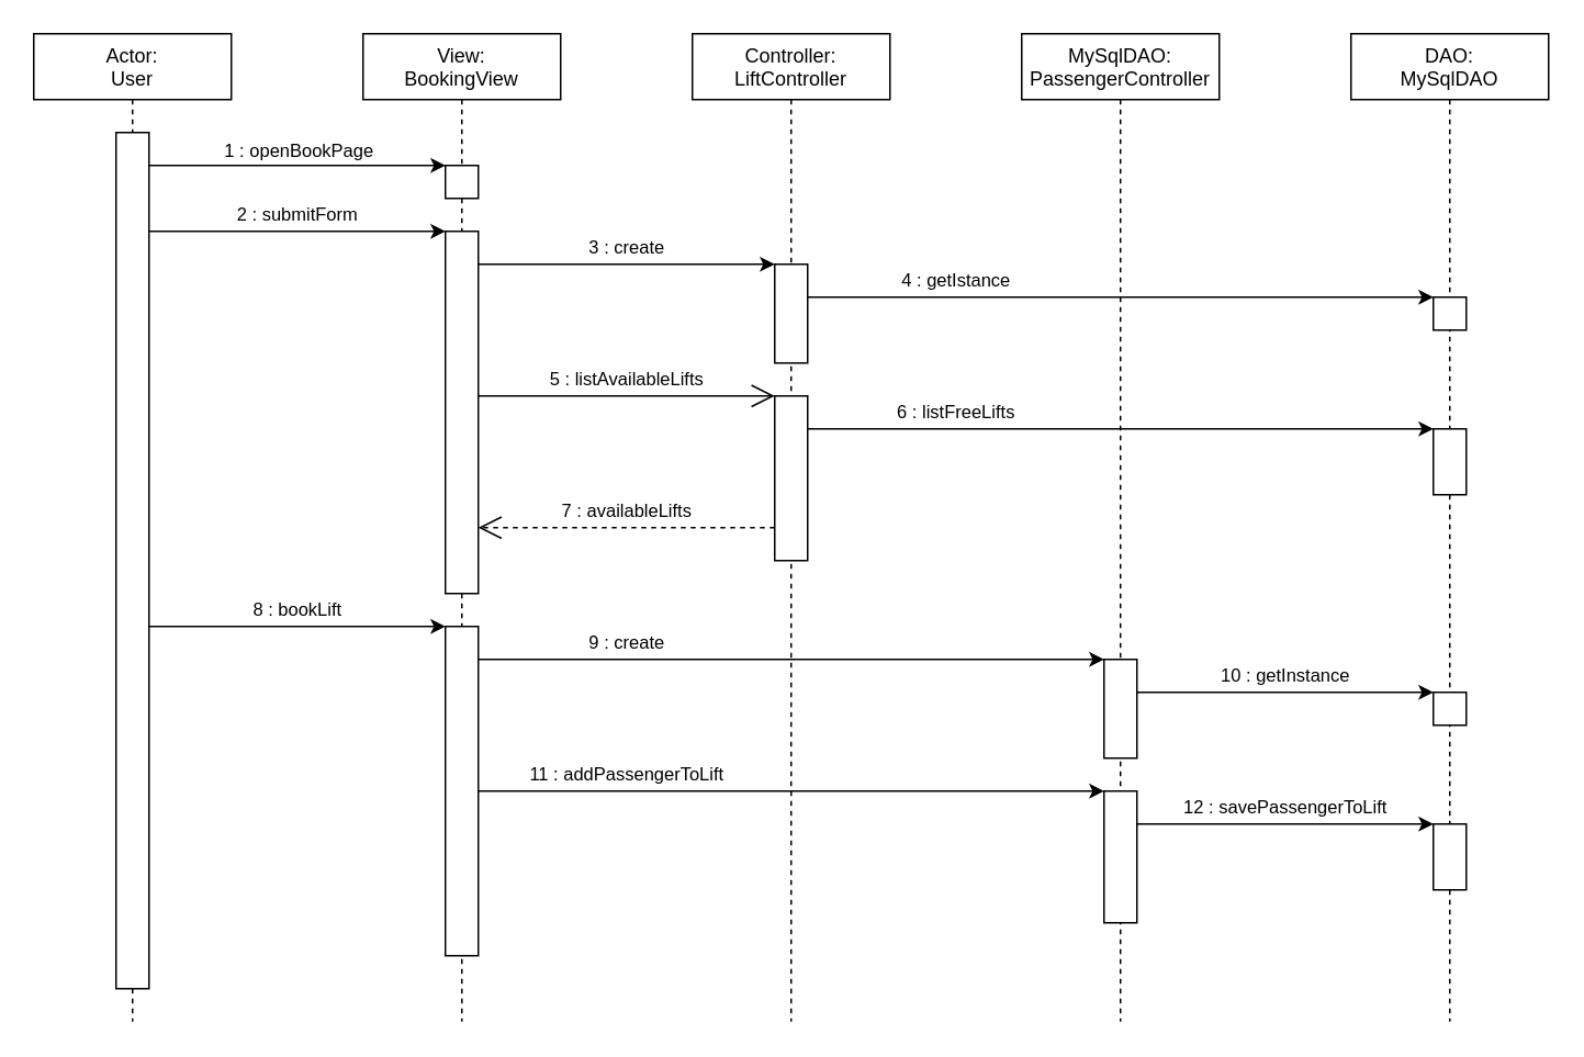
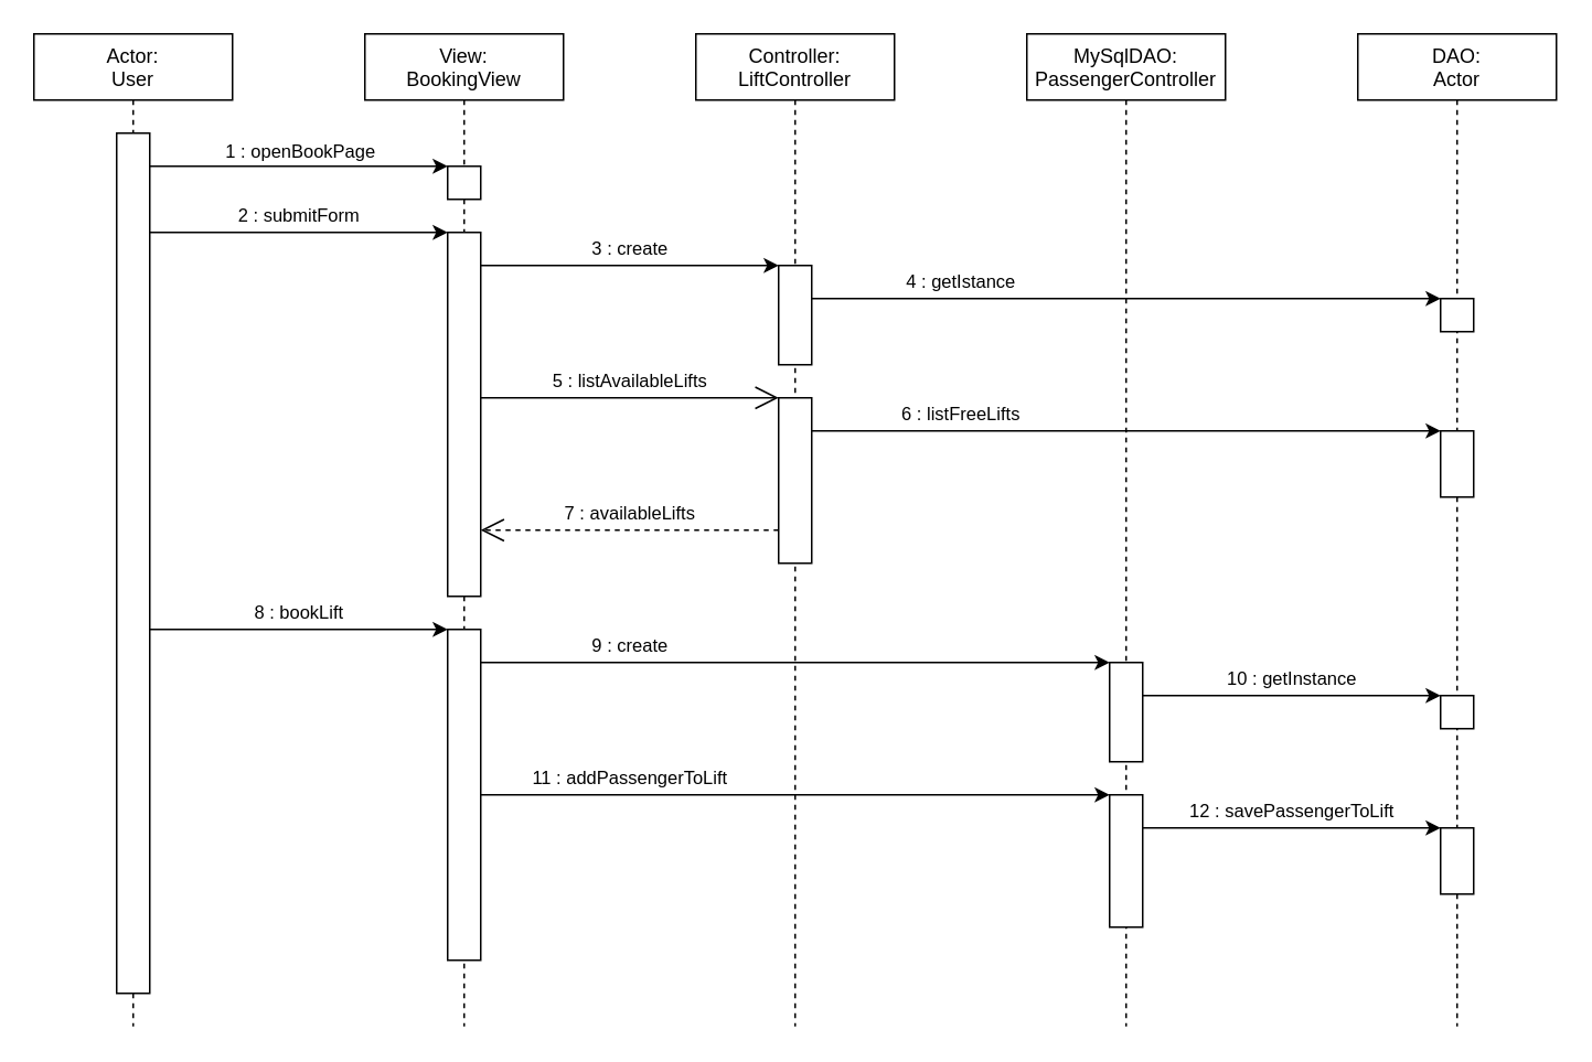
  <mxCell id="0" />
  <mxCell id="1" parent="0" />
  <mxCell id="2" value="Actor:&#10;User" style="shape=umlLifeline;perimeter=lifelinePerimeter;container=1;collapsible=0;recursiveResize=0;rounded=0;shadow=0;strokeWidth=1;" parent="1" vertex="1"><mxGeometry x="20" y="20" width="120" height="600" as="geometry" /></mxCell>
  <mxCell id="3" value="2 : submitForm" style="endArrow=classic;html=1;entryX=0;entryY=0;entryDx=0;entryDy=0;" parent="2" target="9" edge="1"><mxGeometry y="10" width="50" height="50" relative="1" as="geometry"><mxPoint x="70" y="120" as="sourcePoint" /><mxPoint x="150" y="120" as="targetPoint" /><mxPoint as="offset" /></mxGeometry></mxCell>
  <mxCell id="4" value="8 : bookLift" style="endArrow=classic;html=1;entryX=0;entryY=0;entryDx=0;entryDy=0;" parent="2" target="10" edge="1"><mxGeometry y="10" width="50" height="50" relative="1" as="geometry"><mxPoint x="70" y="360" as="sourcePoint" /><mxPoint x="190" y="330" as="targetPoint" /><mxPoint as="offset" /></mxGeometry></mxCell>
  <mxCell id="5" value="View:&#10;BookingView" style="shape=umlLifeline;perimeter=lifelinePerimeter;container=1;collapsible=0;recursiveResize=0;rounded=0;shadow=0;strokeWidth=1;" parent="1" vertex="1"><mxGeometry x="220" y="20" width="120" height="600" as="geometry" /></mxCell>
  <mxCell id="6" value="" style="rounded=0;whiteSpace=wrap;html=1;" parent="5" vertex="1"><mxGeometry x="50" y="80" width="20" height="20" as="geometry" /></mxCell>
  <mxCell id="7" value="3 : create" style="endArrow=classic;html=1;entryX=0;entryY=0;entryDx=0;entryDy=0;" parent="5" target="13" edge="1"><mxGeometry y="10" width="50" height="50" relative="1" as="geometry"><mxPoint x="70" y="140" as="sourcePoint" /><mxPoint x="150" y="140" as="targetPoint" /><mxPoint as="offset" /></mxGeometry></mxCell>
  <mxCell id="8" value="5 : listAvailableLifts" style="endArrow=open;endFill=1;endSize=12;html=1;entryX=0;entryY=0;entryDx=0;entryDy=0;" parent="5" target="15" edge="1"><mxGeometry y="10" width="160" relative="1" as="geometry"><mxPoint x="70" y="220" as="sourcePoint" /><mxPoint x="160" y="220" as="targetPoint" /><mxPoint as="offset" /></mxGeometry></mxCell>
  <mxCell id="9" value="" style="rounded=0;whiteSpace=wrap;html=1;" parent="5" vertex="1"><mxGeometry x="50" y="120" width="20" height="220" as="geometry" /></mxCell>
  <mxCell id="10" value="" style="rounded=0;whiteSpace=wrap;html=1;" parent="5" vertex="1"><mxGeometry x="50" y="360" width="20" height="200" as="geometry" /></mxCell>
  <mxCell id="11" value="9 : create" style="endArrow=classic;html=1;entryX=0;entryY=0;entryDx=0;entryDy=0;" parent="5" target="27" edge="1"><mxGeometry x="-0.526" y="10" width="50" height="50" relative="1" as="geometry"><mxPoint x="70" y="380" as="sourcePoint" /><mxPoint x="150" y="380" as="targetPoint" /><mxPoint as="offset" /></mxGeometry></mxCell>
  <mxCell id="12" value="Controller: &#10;LiftController" style="shape=umlLifeline;perimeter=lifelinePerimeter;container=1;collapsible=0;recursiveResize=0;rounded=0;shadow=0;strokeWidth=1;" parent="1" vertex="1"><mxGeometry x="420" y="20" width="120" height="600" as="geometry" /></mxCell>
  <mxCell id="13" value="" style="rounded=0;whiteSpace=wrap;html=1;" parent="12" vertex="1"><mxGeometry x="50" y="140" width="20" height="60" as="geometry" /></mxCell>
  <mxCell id="14" value="4 : getIstance" style="endArrow=classic;html=1;entryX=0;entryY=0;entryDx=0;entryDy=0;" parent="12" target="18" edge="1"><mxGeometry x="-0.526" y="10" width="50" height="50" relative="1" as="geometry"><mxPoint x="70" y="160" as="sourcePoint" /><mxPoint x="150" y="160" as="targetPoint" /><mxPoint as="offset" /></mxGeometry></mxCell>
  <mxCell id="15" value="" style="rounded=0;whiteSpace=wrap;html=1;" parent="12" vertex="1"><mxGeometry x="50" y="220" width="20" height="100" as="geometry" /></mxCell>
  <mxCell id="16" value="6 : listFreeLifts" style="endArrow=classic;html=1;entryX=0;entryY=0;entryDx=0;entryDy=0;" parent="12" target="19" edge="1"><mxGeometry x="-0.526" y="10" width="50" height="50" relative="1" as="geometry"><mxPoint x="70" y="240" as="sourcePoint" /><mxPoint x="150" y="240" as="targetPoint" /><mxPoint as="offset" /></mxGeometry></mxCell>
- <mxCell id="17" value="DAO:&#10;MySqlDAO" style="shape=umlLifeline;perimeter=lifelinePerimeter;container=1;collapsible=0;recursiveResize=0;rounded=0;shadow=0;strokeWidth=1;" parent="1" vertex="1"><mxGeometry x="820" y="20" width="120" height="600" as="geometry" /></mxCell>
+ <mxCell id="17" value="DAO:&#10;Actor" style="shape=umlLifeline;perimeter=lifelinePerimeter;container=1;collapsible=0;recursiveResize=0;rounded=0;shadow=0;strokeWidth=1;" parent="1" vertex="1"><mxGeometry x="820" y="20" width="120" height="600" as="geometry" /></mxCell>
  <mxCell id="18" value="" style="rounded=0;whiteSpace=wrap;html=1;" parent="17" vertex="1"><mxGeometry x="50" y="160" width="20" height="20" as="geometry" /></mxCell>
  <mxCell id="19" value="" style="rounded=0;whiteSpace=wrap;html=1;" parent="17" vertex="1"><mxGeometry x="50" y="240" width="20" height="40" as="geometry" /></mxCell>
  <mxCell id="20" value="" style="rounded=0;whiteSpace=wrap;html=1;" parent="17" vertex="1"><mxGeometry x="50" y="400" width="20" height="20" as="geometry" /></mxCell>
  <mxCell id="21" value="" style="rounded=0;whiteSpace=wrap;html=1;" parent="17" vertex="1"><mxGeometry x="50" y="480" width="20" height="40" as="geometry" /></mxCell>
  <mxCell id="22" value="" style="rounded=0;whiteSpace=wrap;html=1;" parent="1" vertex="1"><mxGeometry x="70" y="80" width="20" height="520" as="geometry" /></mxCell>
  <mxCell id="23" value="" style="endArrow=classic;html=1;" parent="1" edge="1"><mxGeometry width="50" height="50" relative="1" as="geometry"><mxPoint x="90" y="100" as="sourcePoint" /><mxPoint x="270" y="100" as="targetPoint" /></mxGeometry></mxCell>
  <mxCell id="24" value="1 : openBookPage" style="edgeLabel;html=1;align=center;verticalAlign=middle;resizable=0;points=[];" parent="23" vertex="1" connectable="0"><mxGeometry x="0.128" y="2" relative="1" as="geometry"><mxPoint x="-11.43" y="-8" as="offset" /></mxGeometry></mxCell>
  <mxCell id="25" value="7 : availableLifts" style="endArrow=open;endFill=1;endSize=12;html=1;exitX=0;exitY=0.8;exitDx=0;exitDy=0;jumpStyle=none;dashed=1;exitPerimeter=0;" parent="1" source="15" edge="1"><mxGeometry x="0.005" y="-10" width="160" relative="1" as="geometry"><mxPoint x="350" y="320" as="sourcePoint" /><mxPoint x="290" y="320" as="targetPoint" /><mxPoint as="offset" /></mxGeometry></mxCell>
  <mxCell id="26" value="MySqlDAO:&#10;PassengerController" style="shape=umlLifeline;perimeter=lifelinePerimeter;container=1;collapsible=0;recursiveResize=0;rounded=0;shadow=0;strokeWidth=1;" parent="1" vertex="1"><mxGeometry x="620" y="20" width="120" height="600" as="geometry" /></mxCell>
  <mxCell id="27" value="" style="rounded=0;whiteSpace=wrap;html=1;" parent="26" vertex="1"><mxGeometry x="50" y="380" width="20" height="60" as="geometry" /></mxCell>
  <mxCell id="28" value="10 : getInstance" style="endArrow=classic;html=1;entryX=0;entryY=0;entryDx=0;entryDy=0;" parent="26" target="20" edge="1"><mxGeometry y="10" width="50" height="50" relative="1" as="geometry"><mxPoint x="70" y="400" as="sourcePoint" /><mxPoint x="150" y="400" as="targetPoint" /><mxPoint as="offset" /></mxGeometry></mxCell>
  <mxCell id="29" value="" style="rounded=0;whiteSpace=wrap;html=1;" parent="26" vertex="1"><mxGeometry x="50" y="460" width="20" height="80" as="geometry" /></mxCell>
  <mxCell id="30" value="12 : savePassengerToLift" style="endArrow=classic;html=1;entryX=0;entryY=0;entryDx=0;entryDy=0;" parent="26" target="21" edge="1"><mxGeometry y="10" width="50" height="50" relative="1" as="geometry"><mxPoint x="70" y="480" as="sourcePoint" /><mxPoint x="150" y="480" as="targetPoint" /><mxPoint as="offset" /></mxGeometry></mxCell>
  <mxCell id="31" value="11 : addPassengerToLift" style="endArrow=classic;html=1;entryX=0;entryY=0;entryDx=0;entryDy=0;" parent="1" target="29" edge="1"><mxGeometry x="-0.526" y="10" width="50" height="50" relative="1" as="geometry"><mxPoint x="290" y="480" as="sourcePoint" /><mxPoint x="370" y="480" as="targetPoint" /><mxPoint as="offset" /></mxGeometry></mxCell>
